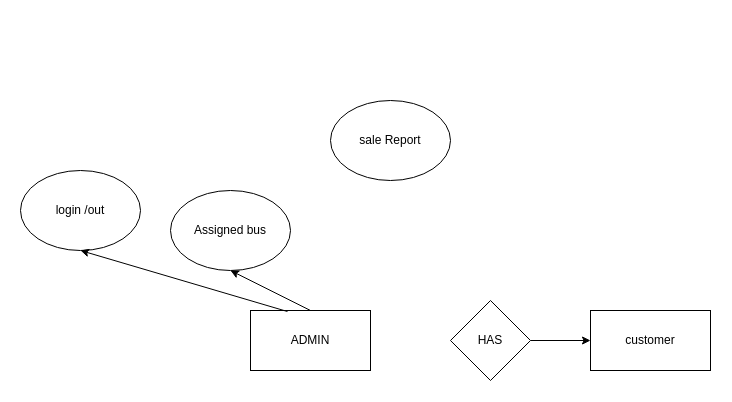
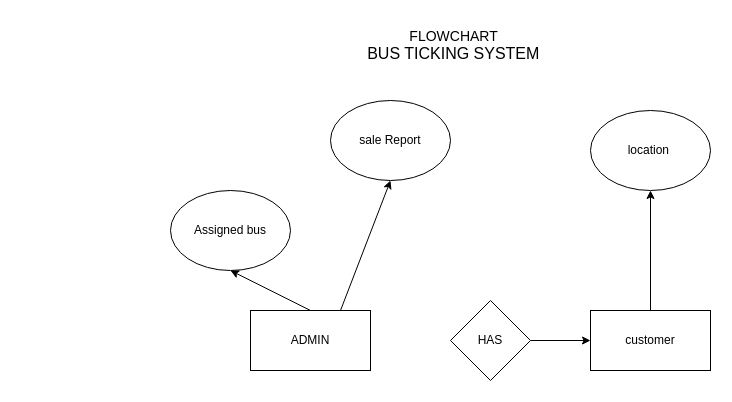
  <mxCell id="0" />
  <mxCell id="1" parent="0" />
  <mxCell id="2" value="ADMIN" style="rounded=0;whiteSpace=wrap;html=1;movable=1;resizable=1;rotatable=1;deletable=1;editable=1;locked=0;connectable=1;" vertex="1" parent="1"><mxGeometry x="250" y="310" width="120" height="60" as="geometry" /></mxCell>
  <mxCell id="3" value="" style="edgeStyle=orthogonalEdgeStyle;rounded=0;orthogonalLoop=1;jettySize=auto;html=1;" edge="1" parent="1" source="4" target="5"><mxGeometry relative="1" as="geometry" /></mxCell>
  <mxCell id="4" value="HAS" style="rhombus;whiteSpace=wrap;html=1;movable=1;resizable=1;rotatable=1;deletable=1;editable=1;locked=0;connectable=1;" vertex="1" parent="1"><mxGeometry x="450" y="300" width="80" height="80" as="geometry" /></mxCell>
  <mxCell id="5" value="&lt;span style=&quot;text-wrap-mode: nowrap;&quot;&gt;customer&lt;/span&gt;" style="rounded=0;whiteSpace=wrap;html=1;movable=1;resizable=1;rotatable=1;deletable=1;editable=1;locked=0;connectable=1;" vertex="1" parent="1"><mxGeometry x="590" y="310" width="120" height="60" as="geometry" /></mxCell>
- <mxCell id="6" value="login /out" style="ellipse;whiteSpace=wrap;html=1;" vertex="1" parent="1"><mxGeometry x="20" y="170" width="120" height="80" as="geometry" /></mxCell>
  <mxCell id="7" value="Assigned bus" style="ellipse;whiteSpace=wrap;html=1;" vertex="1" parent="1"><mxGeometry x="170" y="190" width="120" height="80" as="geometry" /></mxCell>
  <mxCell id="8" value="sale Report" style="ellipse;whiteSpace=wrap;html=1;" vertex="1" parent="1"><mxGeometry x="330" y="100" width="120" height="80" as="geometry" /></mxCell>
+ <mxCell id="9" value="location&amp;nbsp;" style="ellipse;whiteSpace=wrap;html=1;movable=1;resizable=1;rotatable=1;deletable=1;editable=1;locked=0;connectable=1;" vertex="1" parent="1"><mxGeometry x="590" y="110" width="120" height="80" as="geometry" /></mxCell>
+ <mxCell id="10" value="" style="endArrow=classic;html=1;rounded=0;exitX=0.75;exitY=0;exitDx=0;exitDy=0;entryX=0.5;entryY=1;entryDx=0;entryDy=0;" edge="1" parent="1" source="2" target="8"><mxGeometry width="50" height="50" relative="1" as="geometry"><mxPoint x="360" y="240" as="sourcePoint" /><mxPoint x="410" y="190" as="targetPoint" /></mxGeometry></mxCell>
  <mxCell id="11" value="" style="endArrow=classic;html=1;rounded=0;entryX=0.5;entryY=1;entryDx=0;entryDy=0;exitX=0.5;exitY=0;exitDx=0;exitDy=0;" edge="1" parent="1" source="2" target="7"><mxGeometry width="50" height="50" relative="1" as="geometry"><mxPoint x="360" y="300" as="sourcePoint" /><mxPoint x="340" y="150" as="targetPoint" /></mxGeometry></mxCell>
- <mxCell id="13" value="" style="endArrow=classic;html=1;rounded=0;entryX=0.5;entryY=1;entryDx=0;entryDy=0;exitX=0.308;exitY=0.017;exitDx=0;exitDy=0;exitPerimeter=0;" edge="1" parent="1" source="2" target="6"><mxGeometry width="50" height="50" relative="1" as="geometry"><mxPoint x="310" y="300" as="sourcePoint" /><mxPoint x="240" y="210" as="targetPoint" /></mxGeometry></mxCell>
+ <mxCell id="12" value="" style="endArrow=classic;html=1;rounded=0;exitX=0.5;exitY=0;exitDx=0;exitDy=0;entryX=0.5;entryY=1;entryDx=0;entryDy=0;" edge="1" parent="1" source="5" target="9"><mxGeometry width="50" height="50" relative="1" as="geometry"><mxPoint x="675" y="280" as="sourcePoint" /><mxPoint x="685" y="180" as="targetPoint" /></mxGeometry></mxCell>
+ <mxCell id="14" value="&lt;font style=&quot;font-size: 14px;&quot;&gt;FLOWCHART&amp;nbsp;&lt;/font&gt;&lt;div&gt;&lt;font size=&quot;3&quot;&gt;BUS TICKING SYSTEM&amp;nbsp;&lt;/font&gt;&lt;/div&gt;" style="text;html=1;align=center;verticalAlign=middle;resizable=0;points=[];autosize=1;strokeColor=none;fillColor=none;" vertex="1" parent="1"><mxGeometry x="355" y="20" width="200" height="50" as="geometry" /></mxCell>
